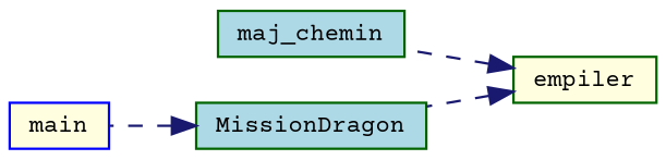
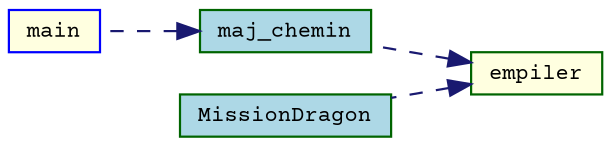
  digraph {
    fontname="Courier Prime"
    rankdir=RL
    node [color=darkgreen fillcolor=lightyellow fontname="Courier Prime" fontsize=10 shape=record style=filled]
    edge [color=midnightblue dir=back fontname="Courier Prime" fontsize=10 labelfontname=Helvetica labelfontsize=10 style=dashed]
    n1 [fontcolor=black height=0.2 label=empiler width=0.4]
    n2 [fillcolor=lightblue height=0.2 label=maj_chemin width=0.4]
    n3 [fillcolor=lightblue height=0.2 label=MissionDragon width=0.4]
    n4 [color=blue height=0.2 label=main width=0.4]
    n1 -> n2
    n1 -> n3
-   n3 -> n4
+   n2 -> n4
  }
